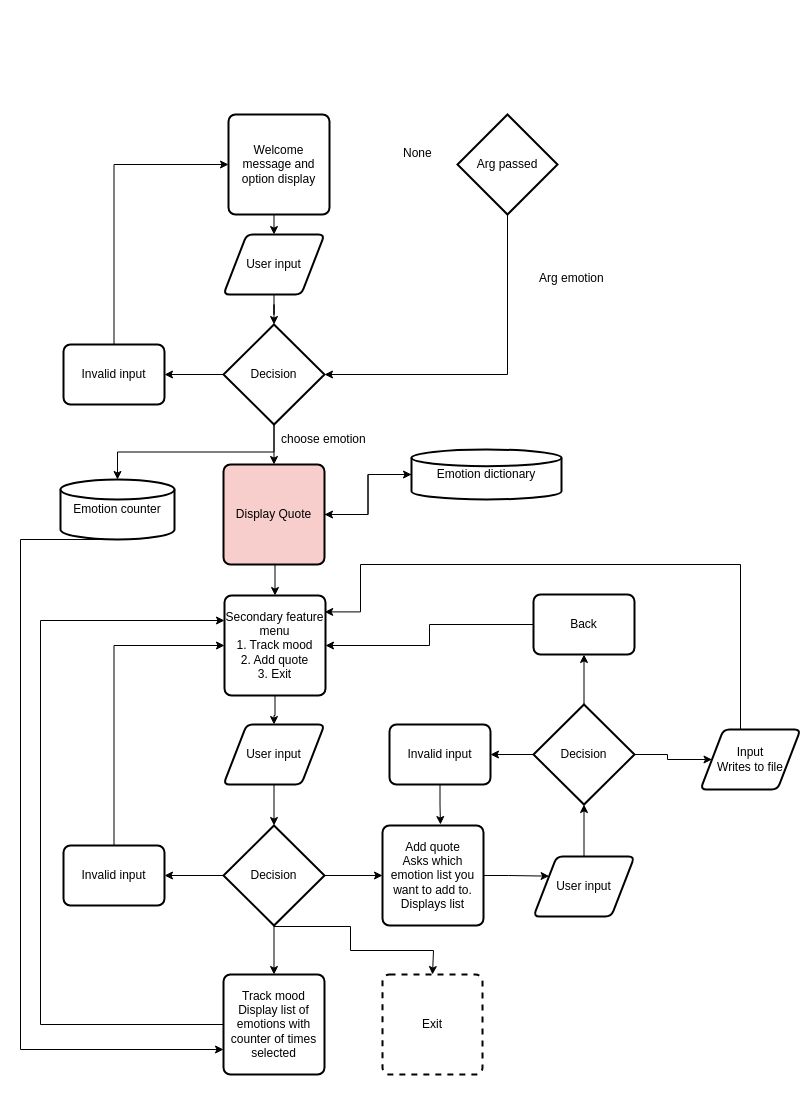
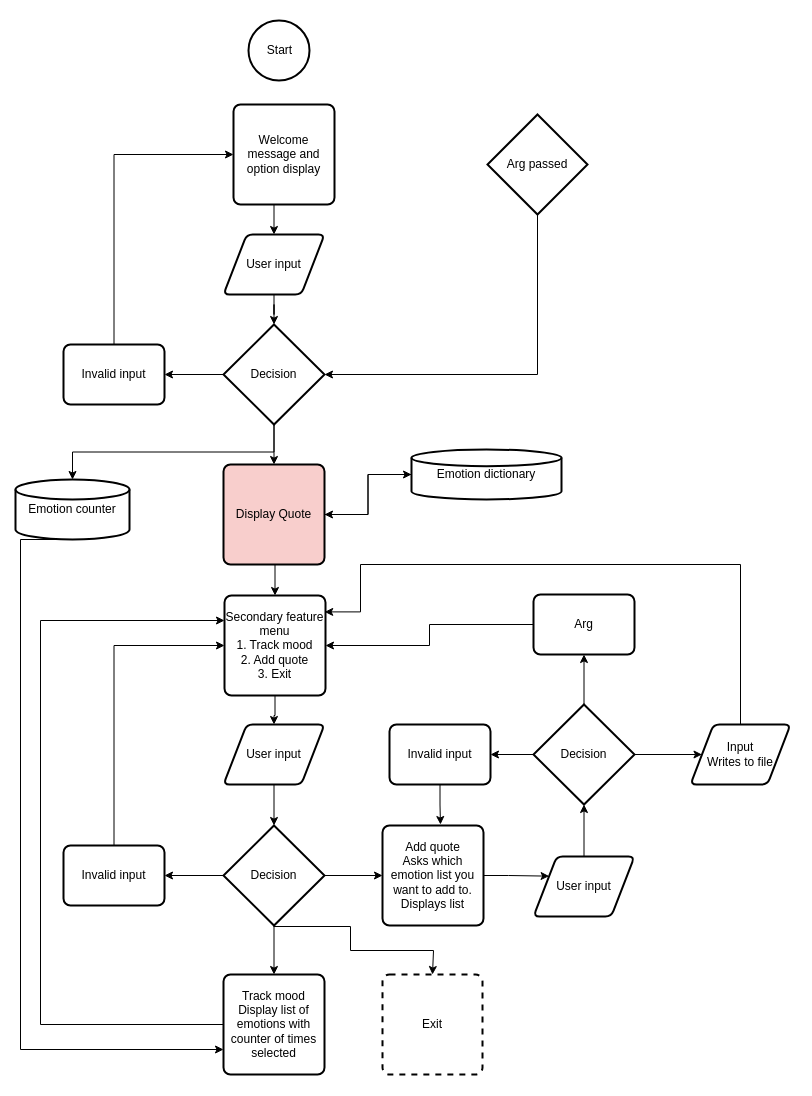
  <mxCell id="0" />
  <mxCell id="1" parent="0" />
+ <mxCell id="2" value="Start" style="verticalLabelPosition=middle;verticalAlign=middle;html=1;strokeWidth=2;shape=mxgraph.flowchart.on-page_reference;labelPosition=center;align=center;" vertex="1" parent="1"><mxGeometry x="248" y="20" width="61" height="60" as="geometry" /></mxCell>
  <mxCell id="3" style="edgeStyle=orthogonalEdgeStyle;rounded=0;orthogonalLoop=1;jettySize=auto;html=1;exitX=0.5;exitY=1;exitDx=0;exitDy=0;entryX=0.5;entryY=0;entryDx=0;entryDy=0;" edge="1" parent="1" source="4" target="6"><mxGeometry relative="1" as="geometry" /></mxCell>
- <mxCell id="4" value="Welcome message and option display" style="rounded=1;whiteSpace=wrap;html=1;absoluteArcSize=1;arcSize=14;strokeWidth=2;" vertex="1" parent="1"><mxGeometry x="228" y="114" width="101" height="100" as="geometry" /></mxCell>
+ <mxCell id="4" value="Welcome message and option display" style="rounded=1;whiteSpace=wrap;html=1;absoluteArcSize=1;arcSize=14;strokeWidth=2;" vertex="1" parent="1"><mxGeometry x="233" y="104" width="101" height="100" as="geometry" /></mxCell>
  <mxCell id="5" style="edgeStyle=orthogonalEdgeStyle;rounded=0;orthogonalLoop=1;jettySize=auto;html=1;exitX=0.5;exitY=1;exitDx=0;exitDy=0;" edge="1" parent="1" source="6" target="15"><mxGeometry relative="1" as="geometry" /></mxCell>
  <mxCell id="6" value="User input" style="verticalLabelPosition=middle;verticalAlign=middle;html=1;strokeWidth=2;shape=parallelogram;perimeter=parallelogramPerimeter;whiteSpace=wrap;rounded=1;arcSize=12;size=0.23;labelPosition=center;align=center;" vertex="1" parent="1"><mxGeometry x="223" y="234" width="101" height="60" as="geometry" /></mxCell>
  <mxCell id="7" style="edgeStyle=orthogonalEdgeStyle;rounded=0;orthogonalLoop=1;jettySize=auto;html=1;exitX=0.5;exitY=0;exitDx=0;exitDy=0;entryX=0;entryY=0.5;entryDx=0;entryDy=0;" edge="1" parent="1" source="8" target="4"><mxGeometry relative="1" as="geometry" /></mxCell>
  <mxCell id="8" value="Invalid input" style="rounded=1;whiteSpace=wrap;html=1;absoluteArcSize=1;arcSize=14;strokeWidth=2;" vertex="1" parent="1"><mxGeometry x="63" y="344" width="101" height="60" as="geometry" /></mxCell>
  <mxCell id="9" style="edgeStyle=orthogonalEdgeStyle;rounded=0;orthogonalLoop=1;jettySize=auto;html=1;exitX=1;exitY=0.5;exitDx=0;exitDy=0;entryX=0.5;entryY=0;entryDx=0;entryDy=0;" edge="1" parent="1" source="11" target="17"><mxGeometry relative="1" as="geometry" /></mxCell>
  <mxCell id="10" style="edgeStyle=orthogonalEdgeStyle;rounded=0;orthogonalLoop=1;jettySize=auto;html=1;exitX=0.5;exitY=0;exitDx=0;exitDy=0;entryX=0;entryY=0.5;entryDx=0;entryDy=0;entryPerimeter=0;" edge="1" parent="1" source="11" target="46"><mxGeometry relative="1" as="geometry" /></mxCell>
  <mxCell id="11" value="Display Quote" style="rounded=1;whiteSpace=wrap;html=1;absoluteArcSize=1;arcSize=14;strokeWidth=2;direction=south;fillColor=#f8cecc;" vertex="1" parent="1"><mxGeometry x="223" y="464" width="101" height="100" as="geometry" /></mxCell>
  <mxCell id="12" style="edgeStyle=orthogonalEdgeStyle;rounded=0;orthogonalLoop=1;jettySize=auto;html=1;exitX=0.5;exitY=1;exitDx=0;exitDy=0;exitPerimeter=0;entryX=0;entryY=0.5;entryDx=0;entryDy=0;" edge="1" parent="1" source="15" target="11"><mxGeometry relative="1" as="geometry" /></mxCell>
  <mxCell id="13" style="edgeStyle=orthogonalEdgeStyle;rounded=0;orthogonalLoop=1;jettySize=auto;html=1;exitX=0;exitY=0.5;exitDx=0;exitDy=0;exitPerimeter=0;entryX=1;entryY=0.5;entryDx=0;entryDy=0;" edge="1" parent="1" source="15" target="8"><mxGeometry relative="1" as="geometry" /></mxCell>
  <mxCell id="14" style="edgeStyle=orthogonalEdgeStyle;rounded=0;orthogonalLoop=1;jettySize=auto;html=1;exitX=0.5;exitY=1;exitDx=0;exitDy=0;exitPerimeter=0;entryX=0.5;entryY=0;entryDx=0;entryDy=0;entryPerimeter=0;" edge="1" parent="1" source="15" target="48"><mxGeometry relative="1" as="geometry" /></mxCell>
  <mxCell id="15" value="Decision" style="strokeWidth=2;html=1;shape=mxgraph.flowchart.decision;whiteSpace=wrap;" vertex="1" parent="1"><mxGeometry x="223" y="324" width="101" height="100" as="geometry" /></mxCell>
  <mxCell id="16" style="edgeStyle=orthogonalEdgeStyle;rounded=0;orthogonalLoop=1;jettySize=auto;html=1;exitX=0.5;exitY=1;exitDx=0;exitDy=0;" edge="1" parent="1" source="17" target="19"><mxGeometry relative="1" as="geometry" /></mxCell>
  <mxCell id="17" value="Secondary feature menu&lt;br&gt;1. Track mood&lt;br&gt;2. Add quote&lt;br&gt;3. Exit&lt;br&gt;" style="rounded=1;whiteSpace=wrap;html=1;absoluteArcSize=1;arcSize=14;strokeWidth=2;" vertex="1" parent="1"><mxGeometry x="224" y="595" width="101" height="100" as="geometry" /></mxCell>
  <mxCell id="18" style="edgeStyle=orthogonalEdgeStyle;rounded=0;orthogonalLoop=1;jettySize=auto;html=1;exitX=0.5;exitY=1;exitDx=0;exitDy=0;" edge="1" parent="1" source="19" target="24"><mxGeometry relative="1" as="geometry" /></mxCell>
  <mxCell id="19" value="User input" style="verticalLabelPosition=middle;verticalAlign=middle;html=1;strokeWidth=2;shape=parallelogram;perimeter=parallelogramPerimeter;whiteSpace=wrap;rounded=1;arcSize=12;size=0.23;labelPosition=center;align=center;" vertex="1" parent="1"><mxGeometry x="223" y="724" width="101" height="60" as="geometry" /></mxCell>
  <mxCell id="20" style="edgeStyle=orthogonalEdgeStyle;rounded=0;orthogonalLoop=1;jettySize=auto;html=1;exitX=0;exitY=0.5;exitDx=0;exitDy=0;exitPerimeter=0;" edge="1" parent="1" source="24" target="26"><mxGeometry relative="1" as="geometry" /></mxCell>
  <mxCell id="21" style="edgeStyle=orthogonalEdgeStyle;rounded=0;orthogonalLoop=1;jettySize=auto;html=1;exitX=0.5;exitY=1;exitDx=0;exitDy=0;exitPerimeter=0;entryX=0.5;entryY=0;entryDx=0;entryDy=0;" edge="1" parent="1" source="24" target="28"><mxGeometry relative="1" as="geometry" /></mxCell>
  <mxCell id="22" style="edgeStyle=orthogonalEdgeStyle;rounded=0;orthogonalLoop=1;jettySize=auto;html=1;exitX=1;exitY=0.5;exitDx=0;exitDy=0;exitPerimeter=0;entryX=0;entryY=0.5;entryDx=0;entryDy=0;" edge="1" parent="1" source="24" target="30"><mxGeometry relative="1" as="geometry" /></mxCell>
  <mxCell id="23" style="edgeStyle=orthogonalEdgeStyle;rounded=0;orthogonalLoop=1;jettySize=auto;html=1;exitX=0.5;exitY=1;exitDx=0;exitDy=0;exitPerimeter=0;entryX=0.5;entryY=0;entryDx=0;entryDy=0;" edge="1" parent="1" source="24" target="41"><mxGeometry relative="1" as="geometry"><Array as="points"><mxPoint x="350" y="926" /><mxPoint x="350" y="950" /><mxPoint x="433" y="950" /></Array></mxGeometry></mxCell>
  <mxCell id="24" value="Decision" style="strokeWidth=2;html=1;shape=mxgraph.flowchart.decision;whiteSpace=wrap;" vertex="1" parent="1"><mxGeometry x="223" y="825" width="101" height="100" as="geometry" /></mxCell>
  <mxCell id="25" style="edgeStyle=orthogonalEdgeStyle;rounded=0;orthogonalLoop=1;jettySize=auto;html=1;exitX=0.5;exitY=0;exitDx=0;exitDy=0;entryX=0;entryY=0.5;entryDx=0;entryDy=0;" edge="1" parent="1" source="26" target="17"><mxGeometry relative="1" as="geometry" /></mxCell>
  <mxCell id="26" value="Invalid input" style="rounded=1;whiteSpace=wrap;html=1;absoluteArcSize=1;arcSize=14;strokeWidth=2;" vertex="1" parent="1"><mxGeometry x="63" y="845" width="101" height="60" as="geometry" /></mxCell>
  <mxCell id="27" style="edgeStyle=orthogonalEdgeStyle;rounded=0;orthogonalLoop=1;jettySize=auto;html=1;exitX=0;exitY=0.5;exitDx=0;exitDy=0;entryX=0;entryY=0.25;entryDx=0;entryDy=0;" edge="1" parent="1" source="28" target="17"><mxGeometry relative="1" as="geometry"><Array as="points"><mxPoint x="40" y="1024" /><mxPoint x="40" y="620" /></Array></mxGeometry></mxCell>
  <mxCell id="28" value="Track mood&lt;br&gt;Display list of emotions with counter of times selected&lt;br&gt;" style="rounded=1;whiteSpace=wrap;html=1;absoluteArcSize=1;arcSize=14;strokeWidth=2;" vertex="1" parent="1"><mxGeometry x="223" y="974" width="101" height="100" as="geometry" /></mxCell>
  <mxCell id="29" style="edgeStyle=orthogonalEdgeStyle;rounded=0;orthogonalLoop=1;jettySize=auto;html=1;exitX=1;exitY=0.5;exitDx=0;exitDy=0;entryX=0;entryY=0.25;entryDx=0;entryDy=0;" edge="1" parent="1" source="30" target="32"><mxGeometry relative="1" as="geometry" /></mxCell>
  <mxCell id="30" value="Add quote&lt;br&gt;Asks which emotion list you want to add to. Displays list&lt;br&gt;" style="rounded=1;whiteSpace=wrap;html=1;absoluteArcSize=1;arcSize=14;strokeWidth=2;" vertex="1" parent="1"><mxGeometry x="382" y="825" width="101" height="100" as="geometry" /></mxCell>
  <mxCell id="31" style="edgeStyle=orthogonalEdgeStyle;rounded=0;orthogonalLoop=1;jettySize=auto;html=1;exitX=0.5;exitY=0;exitDx=0;exitDy=0;entryX=0.5;entryY=1;entryDx=0;entryDy=0;entryPerimeter=0;" edge="1" parent="1" source="32" target="36"><mxGeometry relative="1" as="geometry" /></mxCell>
  <mxCell id="32" value="User input" style="verticalLabelPosition=middle;verticalAlign=middle;html=1;strokeWidth=2;shape=parallelogram;perimeter=parallelogramPerimeter;whiteSpace=wrap;rounded=1;arcSize=12;size=0.23;labelPosition=center;align=center;" vertex="1" parent="1"><mxGeometry x="533" y="856" width="101" height="60" as="geometry" /></mxCell>
  <mxCell id="33" style="edgeStyle=orthogonalEdgeStyle;rounded=0;orthogonalLoop=1;jettySize=auto;html=1;exitX=0;exitY=0.5;exitDx=0;exitDy=0;exitPerimeter=0;entryX=1;entryY=0.5;entryDx=0;entryDy=0;" edge="1" parent="1" source="36" target="38"><mxGeometry relative="1" as="geometry" /></mxCell>
  <mxCell id="34" style="edgeStyle=orthogonalEdgeStyle;rounded=0;orthogonalLoop=1;jettySize=auto;html=1;exitX=0.5;exitY=0;exitDx=0;exitDy=0;exitPerimeter=0;" edge="1" parent="1" source="36" target="40"><mxGeometry relative="1" as="geometry" /></mxCell>
  <mxCell id="35" style="edgeStyle=orthogonalEdgeStyle;rounded=0;orthogonalLoop=1;jettySize=auto;html=1;exitX=1;exitY=0.5;exitDx=0;exitDy=0;exitPerimeter=0;entryX=0;entryY=0.5;entryDx=0;entryDy=0;" edge="1" parent="1" source="36" target="43"><mxGeometry relative="1" as="geometry"><mxPoint x="689.857" y="754.286" as="targetPoint" /></mxGeometry></mxCell>
  <mxCell id="36" value="Decision" style="strokeWidth=2;html=1;shape=mxgraph.flowchart.decision;whiteSpace=wrap;" vertex="1" parent="1"><mxGeometry x="533" y="704" width="101" height="100" as="geometry" /></mxCell>
  <mxCell id="37" style="edgeStyle=orthogonalEdgeStyle;rounded=0;orthogonalLoop=1;jettySize=auto;html=1;exitX=0.5;exitY=1;exitDx=0;exitDy=0;entryX=0.574;entryY=-0.01;entryDx=0;entryDy=0;entryPerimeter=0;" edge="1" parent="1" source="38" target="30"><mxGeometry relative="1" as="geometry" /></mxCell>
  <mxCell id="38" value="Invalid input" style="rounded=1;whiteSpace=wrap;html=1;absoluteArcSize=1;arcSize=14;strokeWidth=2;" vertex="1" parent="1"><mxGeometry x="389" y="724" width="101" height="60" as="geometry" /></mxCell>
  <mxCell id="39" style="edgeStyle=orthogonalEdgeStyle;rounded=0;orthogonalLoop=1;jettySize=auto;html=1;exitX=0;exitY=0.5;exitDx=0;exitDy=0;" edge="1" parent="1" source="40" target="17"><mxGeometry relative="1" as="geometry" /></mxCell>
- <mxCell id="40" value="Back&lt;br&gt;" style="rounded=1;whiteSpace=wrap;html=1;absoluteArcSize=1;arcSize=14;strokeWidth=2;" vertex="1" parent="1"><mxGeometry x="533" y="594" width="101" height="60" as="geometry" /></mxCell>
+ <mxCell id="40" value="Arg&lt;br&gt;" style="rounded=1;whiteSpace=wrap;html=1;absoluteArcSize=1;arcSize=14;strokeWidth=2;" vertex="1" parent="1"><mxGeometry x="533" y="594" width="101" height="60" as="geometry" /></mxCell>
  <mxCell id="41" value="Exit&lt;br&gt;" style="rounded=1;whiteSpace=wrap;html=1;absoluteArcSize=1;arcSize=14;strokeWidth=2;dashed=1;" vertex="1" parent="1"><mxGeometry x="382" y="974" width="100" height="100" as="geometry" /></mxCell>
  <mxCell id="42" style="edgeStyle=orthogonalEdgeStyle;rounded=0;orthogonalLoop=1;jettySize=auto;html=1;exitX=0.5;exitY=0;exitDx=0;exitDy=0;entryX=0.992;entryY=0.164;entryDx=0;entryDy=0;entryPerimeter=0;" edge="1" parent="1" source="43" target="17"><mxGeometry relative="1" as="geometry"><Array as="points"><mxPoint x="740" y="564" /><mxPoint x="360" y="564" /><mxPoint x="360" y="611" /></Array></mxGeometry></mxCell>
- <mxCell id="43" value="Input&lt;br&gt;&lt;span&gt;Writes to file&lt;/span&gt;" style="verticalLabelPosition=middle;verticalAlign=middle;html=1;strokeWidth=2;shape=parallelogram;perimeter=parallelogramPerimeter;whiteSpace=wrap;rounded=1;arcSize=12;size=0.23;labelPosition=center;align=center;" vertex="1" parent="1"><mxGeometry x="700" y="729" width="100" height="60" as="geometry" /></mxCell>
- <mxCell id="44" value="choose emotion" style="text;html=1;resizable=0;points=[];autosize=1;align=left;verticalAlign=top;spacingTop=-4;" vertex="1" parent="1"><mxGeometry x="279" y="429" width="100" height="20" as="geometry" /></mxCell>
+ <mxCell id="43" value="Input&lt;br&gt;&lt;span&gt;Writes to file&lt;/span&gt;" style="verticalLabelPosition=middle;verticalAlign=middle;html=1;strokeWidth=2;shape=parallelogram;perimeter=parallelogramPerimeter;whiteSpace=wrap;rounded=1;arcSize=12;size=0.23;labelPosition=center;align=center;" vertex="1" parent="1"><mxGeometry x="690" y="724" width="100" height="60" as="geometry" /></mxCell>
  <mxCell id="45" style="edgeStyle=orthogonalEdgeStyle;rounded=0;orthogonalLoop=1;jettySize=auto;html=1;exitX=0;exitY=0.5;exitDx=0;exitDy=0;exitPerimeter=0;entryX=0.5;entryY=0;entryDx=0;entryDy=0;" edge="1" parent="1" source="46" target="11"><mxGeometry relative="1" as="geometry" /></mxCell>
  <mxCell id="46" value="Emotion dictionary" style="strokeWidth=2;html=1;shape=mxgraph.flowchart.database;whiteSpace=wrap;" vertex="1" parent="1"><mxGeometry x="411" y="449" width="150" height="50" as="geometry" /></mxCell>
  <mxCell id="47" style="edgeStyle=orthogonalEdgeStyle;rounded=0;orthogonalLoop=1;jettySize=auto;html=1;exitX=0.5;exitY=1;exitDx=0;exitDy=0;exitPerimeter=0;entryX=0;entryY=0.75;entryDx=0;entryDy=0;" edge="1" parent="1" source="48" target="28"><mxGeometry relative="1" as="geometry"><Array as="points"><mxPoint x="20" y="539" /><mxPoint x="20" y="1049" /></Array></mxGeometry></mxCell>
- <mxCell id="48" value="Emotion counter" style="strokeWidth=2;html=1;shape=mxgraph.flowchart.database;whiteSpace=wrap;" vertex="1" parent="1"><mxGeometry x="60" y="479" width="114" height="60" as="geometry" /></mxCell>
+ <mxCell id="48" value="Emotion counter" style="strokeWidth=2;html=1;shape=mxgraph.flowchart.database;whiteSpace=wrap;" vertex="1" parent="1"><mxGeometry x="15" y="479" width="114" height="60" as="geometry" /></mxCell>
  <mxCell id="49" style="edgeStyle=orthogonalEdgeStyle;rounded=0;orthogonalLoop=1;jettySize=auto;html=1;exitX=0.5;exitY=1;exitDx=0;exitDy=0;exitPerimeter=0;entryX=1;entryY=0.5;entryDx=0;entryDy=0;entryPerimeter=0;" edge="1" parent="1" source="50" target="15"><mxGeometry relative="1" as="geometry" /></mxCell>
- <mxCell id="50" value="Arg passed" style="strokeWidth=2;html=1;shape=mxgraph.flowchart.decision;whiteSpace=wrap;" vertex="1" parent="1"><mxGeometry x="457" y="114" width="100" height="100" as="geometry" /></mxCell>
- <mxCell id="51" value="None" style="text;html=1;resizable=0;points=[];autosize=1;align=left;verticalAlign=top;spacingTop=-4;" vertex="1" parent="1"><mxGeometry x="400.5" y="143" width="40" height="20" as="geometry" /></mxCell>
- <mxCell id="52" value="Arg emotion" style="text;html=1;resizable=0;points=[];autosize=1;align=left;verticalAlign=top;spacingTop=-4;" vertex="1" parent="1"><mxGeometry x="537" y="268" width="80" height="20" as="geometry" /></mxCell>
+ <mxCell id="50" value="Arg passed" style="strokeWidth=2;html=1;shape=mxgraph.flowchart.decision;whiteSpace=wrap;" vertex="1" parent="1"><mxGeometry x="487" y="114" width="100" height="100" as="geometry" /></mxCell>
